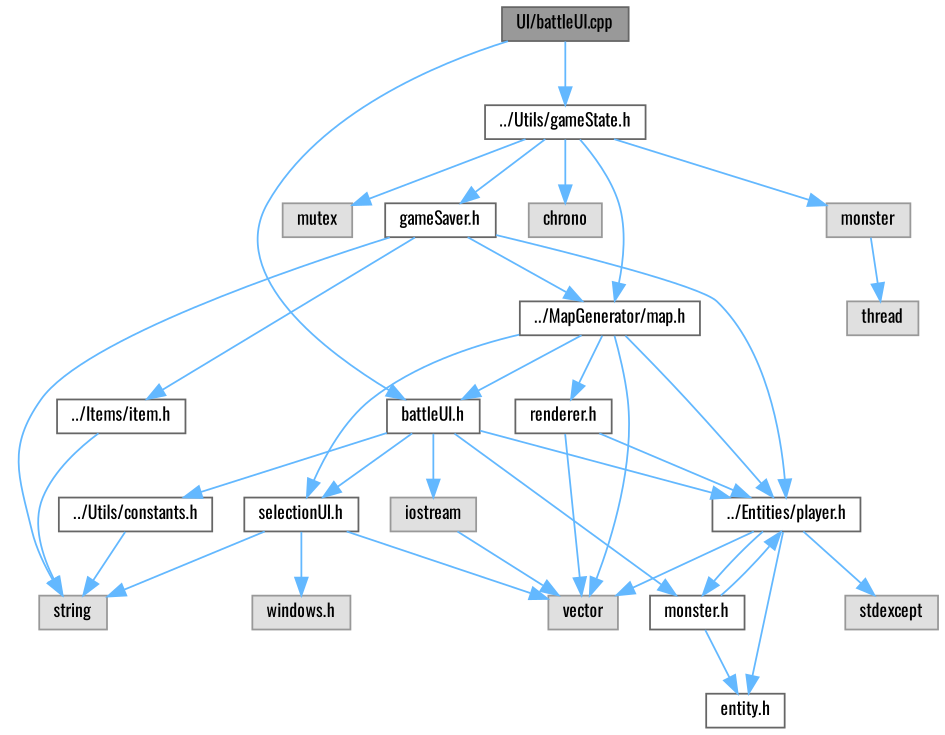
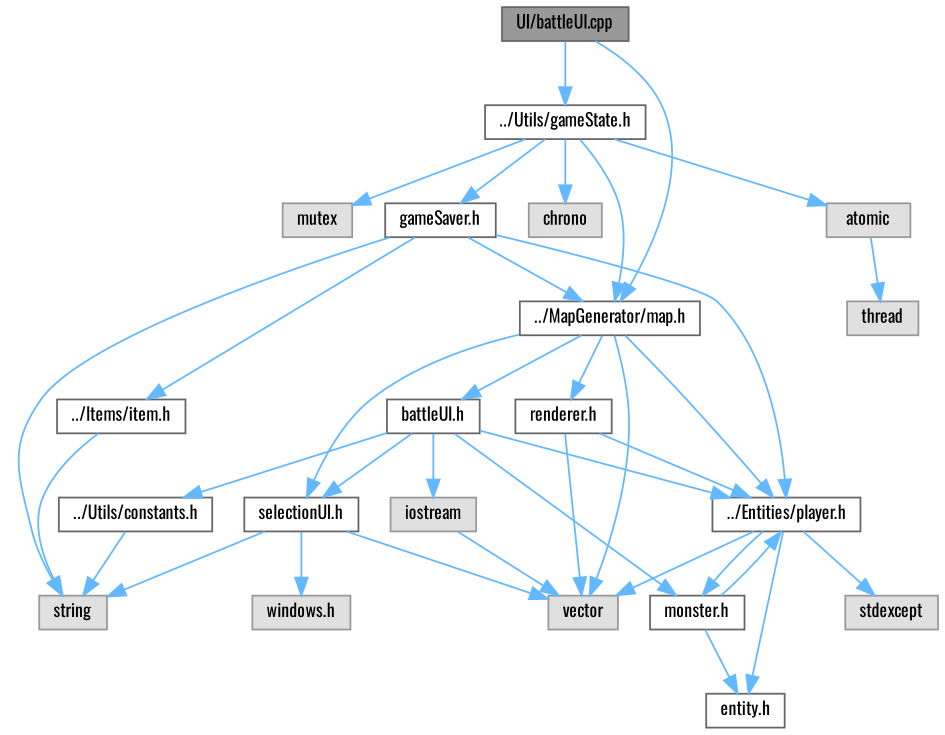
  digraph {
    fontname=Oswald
    node [color=grey40 fillcolor=white fontname=Oswald fontsize=10 shape=box style=filled]
    edge [color=steelblue1 fontname=Oswald fontsize=10 labelfontname=Helvetica labelfontsize=10 style=solid]
    n1 [color=gray40 fillcolor=grey60 fontcolor=black height=0.2 label="UI/battleUI.cpp" width=0.4]
    n2 [height=0.2 label="battleUI.h" width=0.4]
    n3 [height=0.2 label="../Utils/gameState.h" width=0.4]
    n4 [color=grey60 fillcolor="#E0E0E0" height=0.2 label=iostream width=0.4]
    n5 [height=0.2 label="selectionUI.h" width=0.4]
    n6 [height=0.2 label="../Entities/player.h" width=0.4]
    n7 [height=0.2 label="monster.h" width=0.4]
    n8 [height=0.2 label="../Utils/constants.h" width=0.4]
    n9 [color=grey60 fillcolor="#E0E0E0" height=0.2 label=chrono width=0.4]
-   n10 [color=grey60 fillcolor="#E0E0E0" height=0.2 label=monster width=0.4]
+   n10 [color=grey60 fillcolor="#E0E0E0" height=0.2 label=atomic width=0.4]
    n11 [color=grey60 fillcolor="#E0E0E0" height=0.2 label=mutex width=0.4]
    n12 [height=0.2 label="../MapGenerator/map.h" width=0.4]
    n13 [height=0.2 label="gameSaver.h" width=0.4]
    n14 [color=grey60 fillcolor="#E0E0E0" height=0.2 label=vector width=0.4]
    n15 [color=grey60 fillcolor="#E0E0E0" height=0.2 label="windows.h" width=0.4]
    n16 [color=grey60 fillcolor="#E0E0E0" height=0.2 label=string width=0.4]
    n17 [height=0.2 label="entity.h" width=0.4]
    n18 [color=grey60 fillcolor="#E0E0E0" height=0.2 label=stdexcept width=0.4]
    n19 [height=0.2 label="../Items/item.h" width=0.4]
    n20 [color=grey60 fillcolor="#E0E0E0" height=0.2 label=thread width=0.4]
    n21 [height=0.2 label="renderer.h" width=0.4]
-   n1 -> n2
+   n1 -> n12
    n1 -> n3
    n2 -> n4
    n2 -> n5
    n2 -> n6
    n2 -> n7
    n2 -> n8
    n3 -> n9
    n3 -> n10
    n3 -> n11
    n3 -> n12
    n3 -> n13
    n4 -> n14
    n5 -> n14
    n5 -> n15
    n5 -> n16
    n6 -> n7
    n6 -> n14
    n6 -> n17
    n6 -> n18
    n7 -> n6
    n7 -> n17
    n8 -> n16
    n10 -> n20
    n12 -> n2
    n12 -> n5
    n12 -> n6
    n12 -> n14
    n12 -> n21
    n13 -> n6
    n13 -> n12
    n13 -> n16
    n13 -> n19
    n19 -> n16
    n21 -> n6
    n21 -> n14
  }
